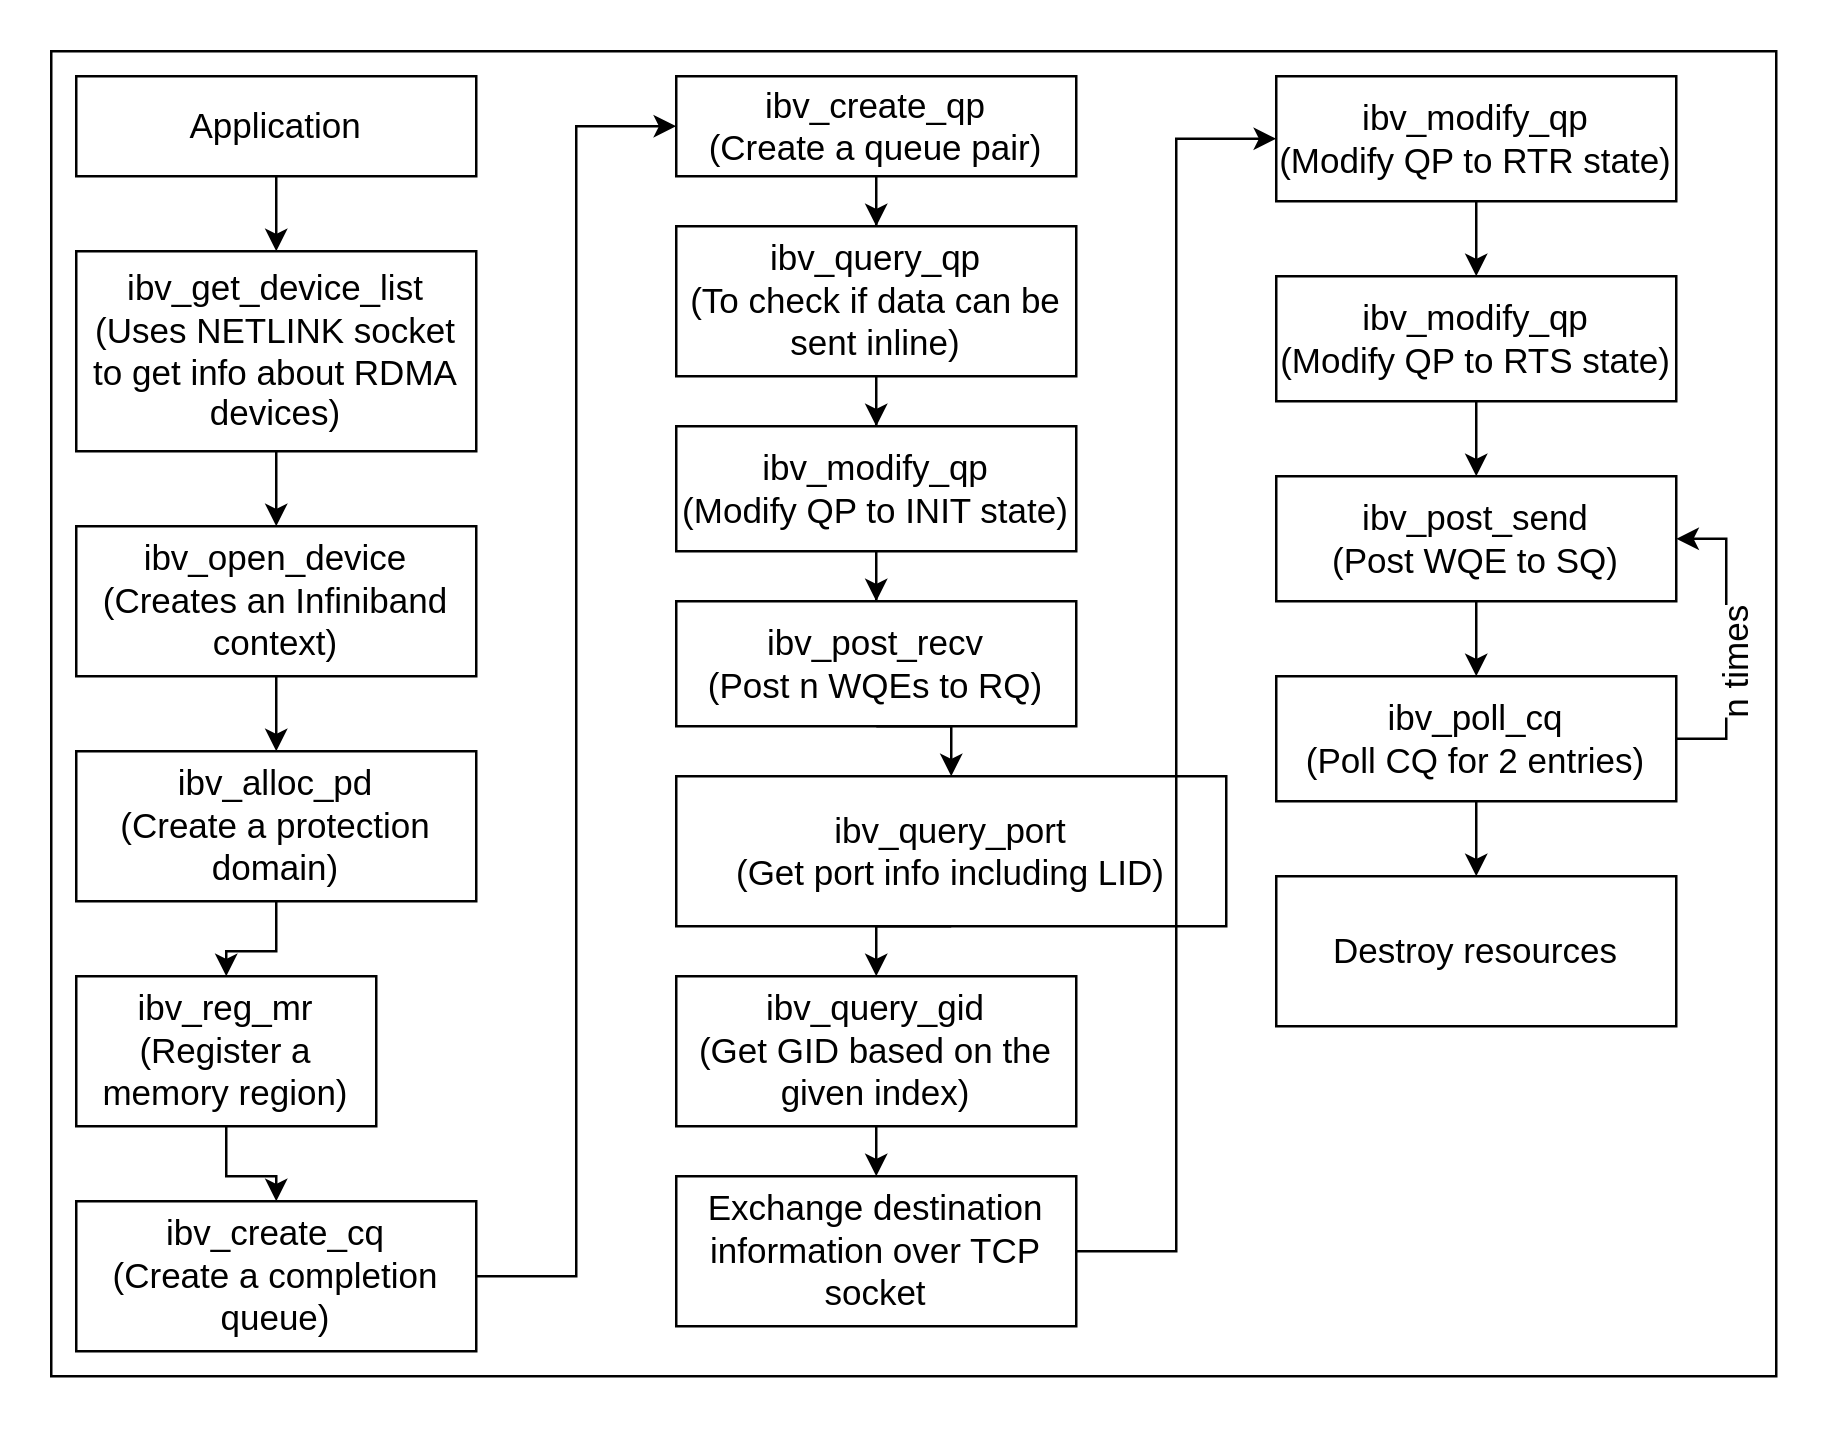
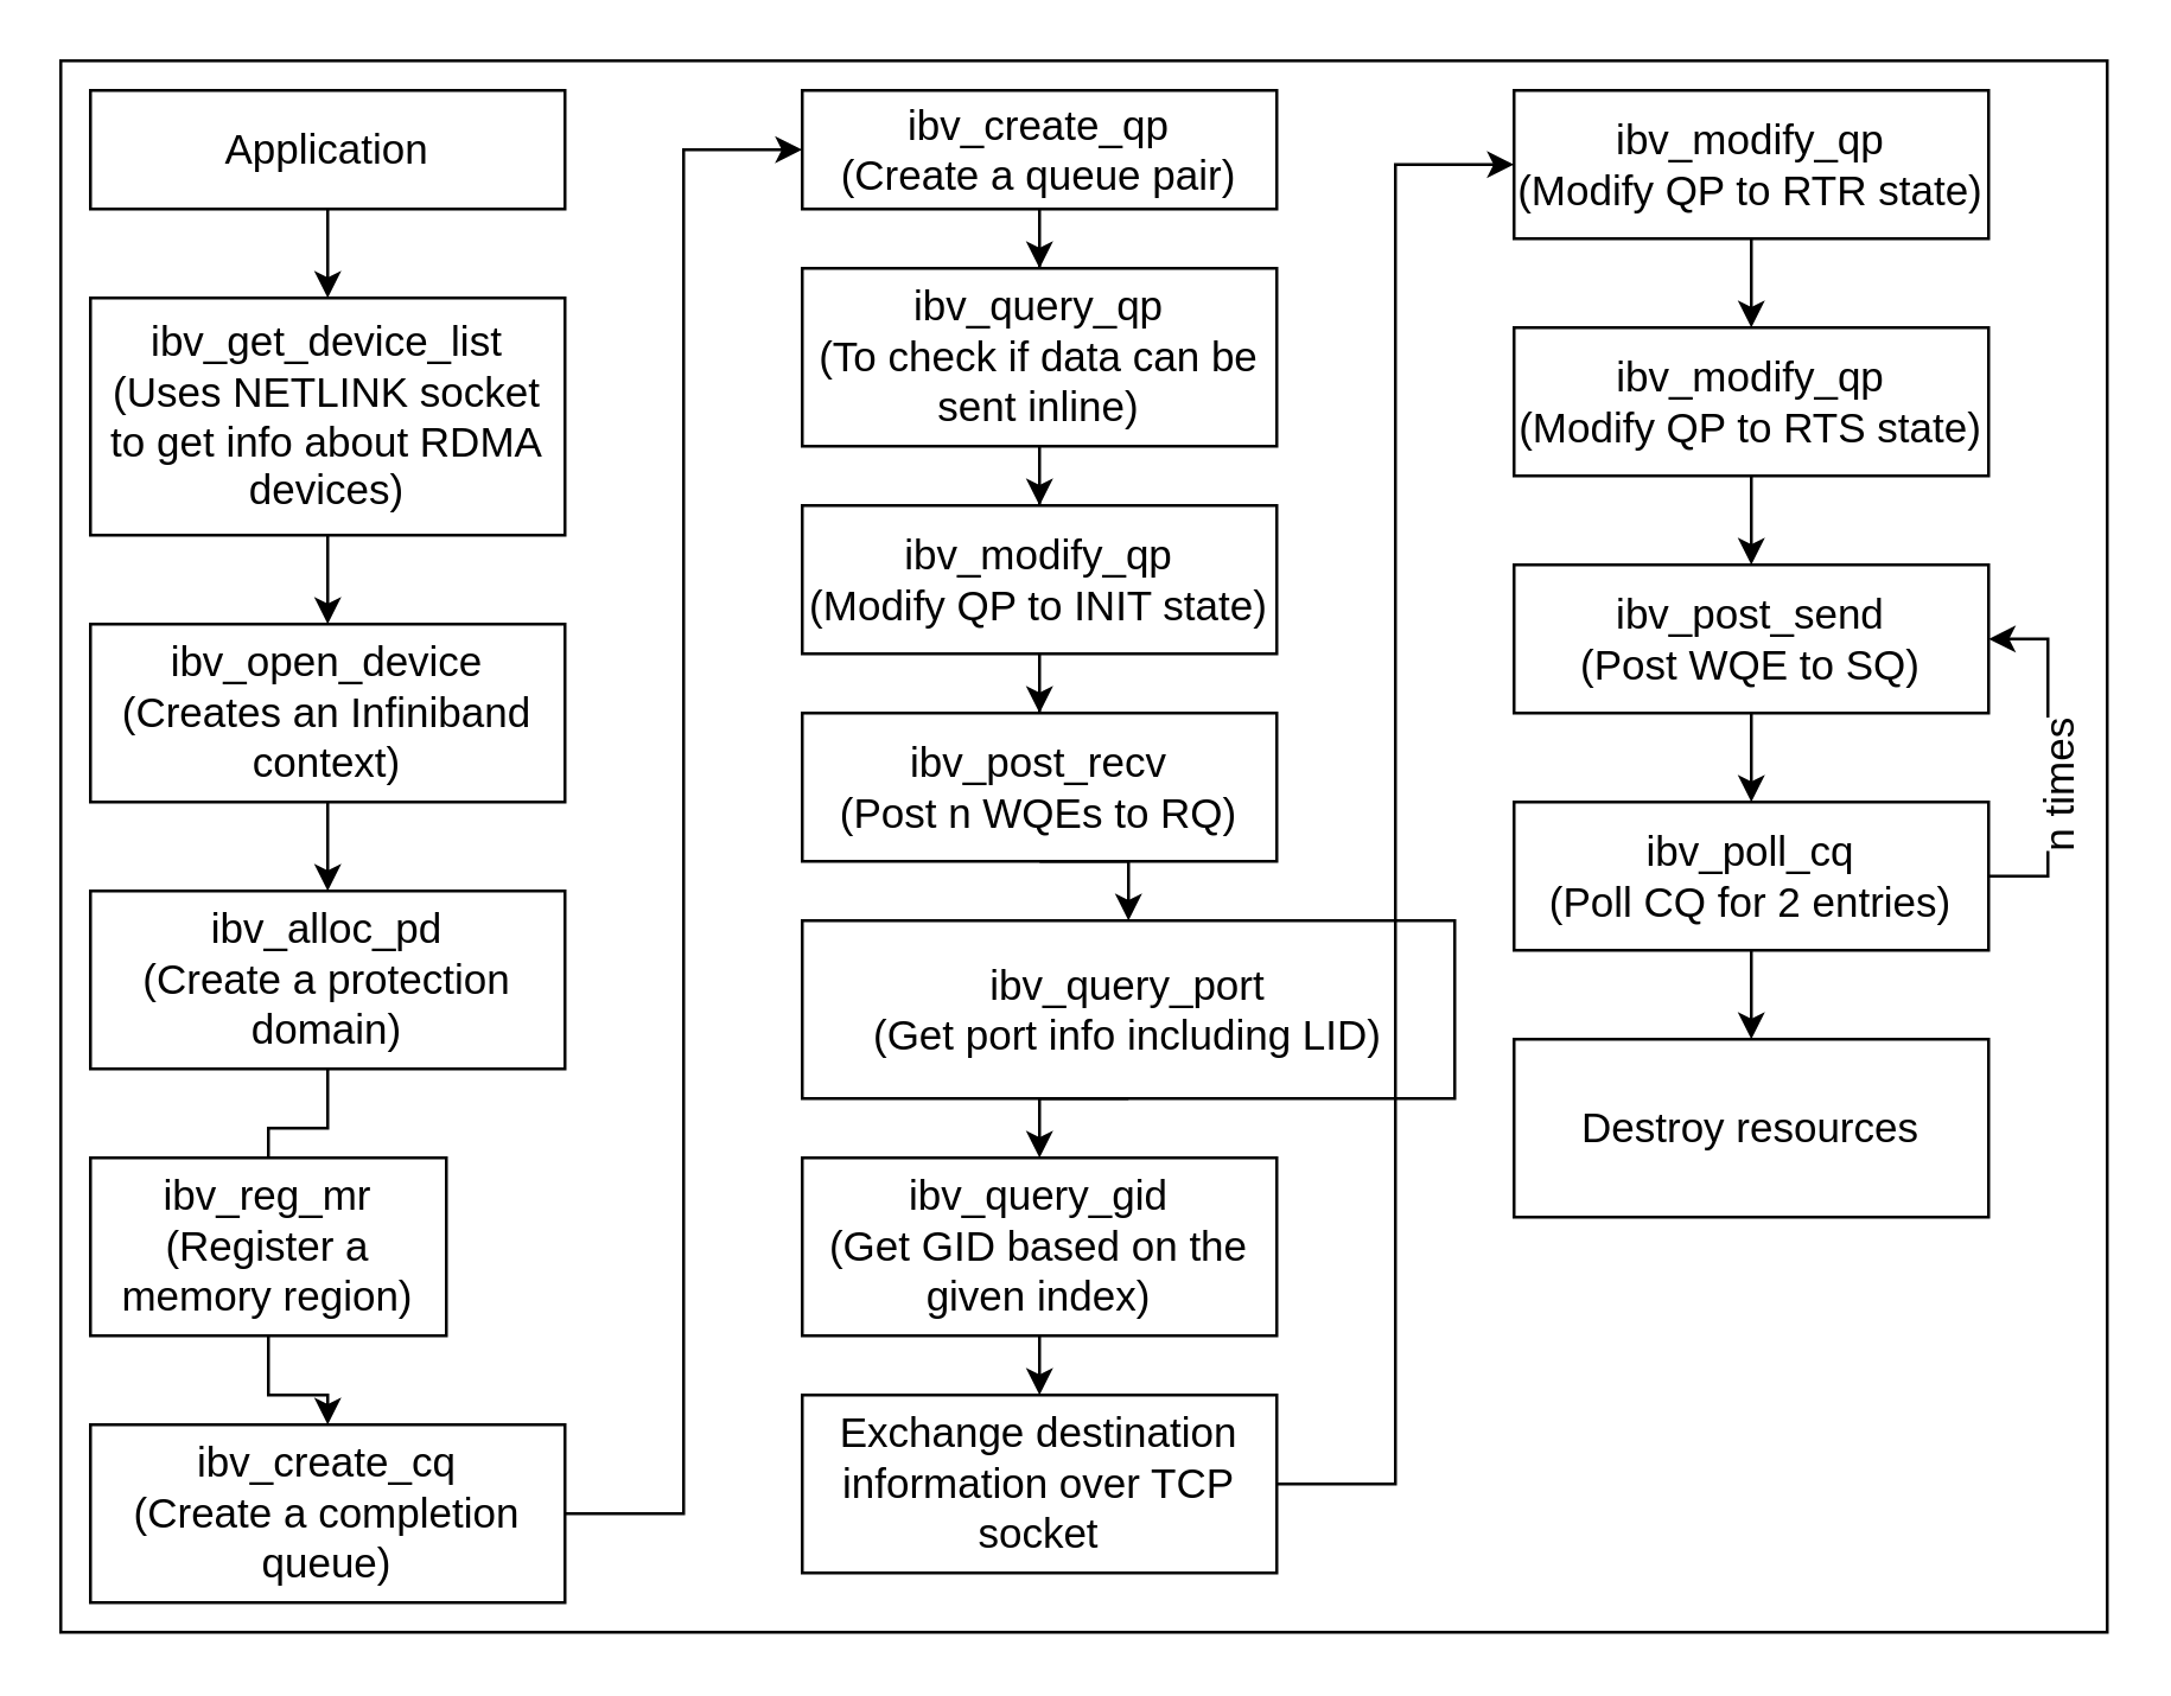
  <mxCell id="0" />
  <mxCell id="1" parent="0" />
  <mxCell id="2" value="" style="rounded=0;whiteSpace=wrap;html=1;fontSize=14;" vertex="1" parent="1"><mxGeometry x="20" y="20" width="690" height="530" as="geometry" /></mxCell>
  <mxCell id="3" value="" style="edgeStyle=orthogonalEdgeStyle;rounded=0;orthogonalLoop=1;jettySize=auto;html=1;fontSize=14;" edge="1" parent="1" source="4" target="6"><mxGeometry relative="1" as="geometry" /></mxCell>
  <mxCell id="4" value="Application" style="rounded=0;whiteSpace=wrap;html=1;fontSize=14;" vertex="1" parent="1"><mxGeometry x="30" y="30" width="160" height="40" as="geometry" /></mxCell>
  <mxCell id="5" value="" style="edgeStyle=orthogonalEdgeStyle;rounded=0;orthogonalLoop=1;jettySize=auto;html=1;fontSize=14;" edge="1" parent="1" source="6" target="8"><mxGeometry relative="1" as="geometry" /></mxCell>
  <mxCell id="6" value="&lt;div&gt;ibv_get_device_list&lt;/div&gt;&lt;div&gt;(Uses NETLINK socket to get info about RDMA devices)&lt;br&gt;&lt;/div&gt;" style="rounded=0;whiteSpace=wrap;html=1;fontSize=14;" vertex="1" parent="1"><mxGeometry x="30" y="100" width="160" height="80" as="geometry" /></mxCell>
  <mxCell id="7" value="" style="edgeStyle=orthogonalEdgeStyle;rounded=0;orthogonalLoop=1;jettySize=auto;html=1;fontSize=14;" edge="1" parent="1" source="8" target="14"><mxGeometry relative="1" as="geometry" /></mxCell>
  <mxCell id="8" value="&lt;div&gt;ibv_open_device&lt;/div&gt;&lt;div&gt;(Creates an Infiniband context)&lt;br&gt;&lt;/div&gt;" style="whiteSpace=wrap;html=1;fontSize=14;" vertex="1" parent="1"><mxGeometry x="30" y="210" width="160" height="60" as="geometry" /></mxCell>
  <mxCell id="9" style="edgeStyle=orthogonalEdgeStyle;rounded=0;orthogonalLoop=1;jettySize=auto;html=1;exitX=1;exitY=0.5;exitDx=0;exitDy=0;entryX=0;entryY=0.5;entryDx=0;entryDy=0;fontSize=14;" edge="1" parent="1" source="10" target="16"><mxGeometry relative="1" as="geometry" /></mxCell>
  <mxCell id="10" value="&lt;div&gt;ibv_create_cq&lt;/div&gt;(Create a completion queue)" style="whiteSpace=wrap;html=1;fontSize=14;" vertex="1" parent="1"><mxGeometry x="30" y="480" width="160" height="60" as="geometry" /></mxCell>
  <mxCell id="11" value="" style="edgeStyle=orthogonalEdgeStyle;rounded=0;orthogonalLoop=1;jettySize=auto;html=1;fontSize=14;" edge="1" parent="1" source="12" target="10"><mxGeometry relative="1" as="geometry" /></mxCell>
  <mxCell id="12" value="&lt;div&gt;ibv_reg_mr&lt;/div&gt;&lt;div&gt;(Register a memory region)&lt;br&gt;&lt;/div&gt;" style="whiteSpace=wrap;html=1;fontSize=14;" vertex="1" parent="1"><mxGeometry x="30" y="390" width="120" height="60" as="geometry" /></mxCell>
- <mxCell id="13" value="" style="edgeStyle=orthogonalEdgeStyle;rounded=0;orthogonalLoop=1;jettySize=auto;html=1;fontSize=14;" edge="1" parent="1" source="14" target="12"><mxGeometry relative="1" as="geometry" /></mxCell>
+ <mxCell id="13" value="" style="edgeStyle=orthogonalEdgeStyle;rounded=0;orthogonalLoop=1;jettySize=auto;html=1;fontSize=14;endArrow=none;" edge="1" parent="1" source="14" target="12"><mxGeometry relative="1" as="geometry" /></mxCell>
  <mxCell id="14" value="&lt;div&gt;ibv_alloc_pd&lt;/div&gt;(Create a protection domain)" style="whiteSpace=wrap;html=1;fontSize=14;" vertex="1" parent="1"><mxGeometry x="30" y="300" width="160" height="60" as="geometry" /></mxCell>
  <mxCell id="15" value="" style="edgeStyle=orthogonalEdgeStyle;rounded=0;orthogonalLoop=1;jettySize=auto;html=1;fontSize=14;" edge="1" parent="1" source="16" target="18"><mxGeometry relative="1" as="geometry" /></mxCell>
  <mxCell id="16" value="&lt;div&gt;ibv_create_qp&lt;/div&gt;&lt;div&gt;(Create a queue pair)&lt;br&gt;&lt;/div&gt;" style="whiteSpace=wrap;html=1;fontSize=14;" vertex="1" parent="1"><mxGeometry x="270" y="30" width="160" height="40" as="geometry" /></mxCell>
  <mxCell id="17" value="" style="edgeStyle=orthogonalEdgeStyle;rounded=0;orthogonalLoop=1;jettySize=auto;html=1;fontSize=14;" edge="1" parent="1" source="18" target="20"><mxGeometry relative="1" as="geometry" /></mxCell>
  <mxCell id="18" value="&lt;div&gt;ibv_query_qp&lt;/div&gt;(To check if data can be sent inline)" style="whiteSpace=wrap;html=1;fontSize=14;" vertex="1" parent="1"><mxGeometry x="270" y="90" width="160" height="60" as="geometry" /></mxCell>
  <mxCell id="19" value="" style="edgeStyle=orthogonalEdgeStyle;rounded=0;orthogonalLoop=1;jettySize=auto;html=1;fontSize=14;" edge="1" parent="1" source="20" target="22"><mxGeometry relative="1" as="geometry" /></mxCell>
  <mxCell id="20" value="&lt;div&gt;ibv_modify_qp&lt;/div&gt;(Modify QP to INIT state)" style="whiteSpace=wrap;html=1;fontSize=14;" vertex="1" parent="1"><mxGeometry x="270" y="170" width="160" height="50" as="geometry" /></mxCell>
  <mxCell id="21" style="edgeStyle=orthogonalEdgeStyle;rounded=0;orthogonalLoop=1;jettySize=auto;html=1;exitX=0.5;exitY=1;exitDx=0;exitDy=0;entryX=0.5;entryY=0;entryDx=0;entryDy=0;fontSize=14;" edge="1" parent="1" source="22" target="24"><mxGeometry relative="1" as="geometry" /></mxCell>
  <mxCell id="22" value="&lt;div&gt;ibv_post_recv&lt;/div&gt;(Post n WQEs to RQ)" style="whiteSpace=wrap;html=1;fontSize=14;" vertex="1" parent="1"><mxGeometry x="270" y="240" width="160" height="50" as="geometry" /></mxCell>
  <mxCell id="23" style="edgeStyle=orthogonalEdgeStyle;rounded=0;orthogonalLoop=1;jettySize=auto;html=1;exitX=0.5;exitY=1;exitDx=0;exitDy=0;entryX=0.5;entryY=0;entryDx=0;entryDy=0;fontSize=14;" edge="1" parent="1" source="24" target="26"><mxGeometry relative="1" as="geometry" /></mxCell>
  <mxCell id="24" value="&lt;div&gt;ibv_query_port&lt;/div&gt;&lt;div&gt;(Get port info including LID)&lt;br&gt;&lt;/div&gt;" style="whiteSpace=wrap;html=1;fontSize=14;" vertex="1" parent="1"><mxGeometry x="270" y="310" width="220" height="60" as="geometry" /></mxCell>
  <mxCell id="25" style="edgeStyle=orthogonalEdgeStyle;rounded=0;orthogonalLoop=1;jettySize=auto;html=1;exitX=0.5;exitY=1;exitDx=0;exitDy=0;entryX=0.5;entryY=0;entryDx=0;entryDy=0;fontSize=14;" edge="1" parent="1" source="26" target="28"><mxGeometry relative="1" as="geometry" /></mxCell>
  <mxCell id="26" value="&lt;div&gt;ibv_query_gid&lt;/div&gt;&lt;div&gt;(Get GID based on the given index)&lt;br&gt;&lt;/div&gt;" style="whiteSpace=wrap;html=1;fontSize=14;" vertex="1" parent="1"><mxGeometry x="270" y="390" width="160" height="60" as="geometry" /></mxCell>
  <mxCell id="27" style="edgeStyle=orthogonalEdgeStyle;rounded=0;orthogonalLoop=1;jettySize=auto;html=1;entryX=0;entryY=0.5;entryDx=0;entryDy=0;fontSize=14;" edge="1" parent="1" source="28" target="30"><mxGeometry relative="1" as="geometry" /></mxCell>
  <mxCell id="28" value="Exchange destination information over TCP socket" style="whiteSpace=wrap;html=1;fontSize=14;" vertex="1" parent="1"><mxGeometry x="270" y="470" width="160" height="60" as="geometry" /></mxCell>
  <mxCell id="29" value="" style="edgeStyle=orthogonalEdgeStyle;rounded=0;orthogonalLoop=1;jettySize=auto;html=1;fontSize=14;" edge="1" parent="1" source="30" target="32"><mxGeometry relative="1" as="geometry" /></mxCell>
  <mxCell id="30" value="&lt;div&gt;ibv_modify_qp&lt;/div&gt;(Modify QP to RTR state)" style="whiteSpace=wrap;html=1;fontSize=14;" vertex="1" parent="1"><mxGeometry x="510" y="30" width="160" height="50" as="geometry" /></mxCell>
  <mxCell id="31" value="" style="edgeStyle=orthogonalEdgeStyle;rounded=0;orthogonalLoop=1;jettySize=auto;html=1;fontSize=14;" edge="1" parent="1" source="32" target="34"><mxGeometry relative="1" as="geometry" /></mxCell>
  <mxCell id="32" value="&lt;div&gt;ibv_modify_qp&lt;/div&gt;(Modify QP to RTS state)" style="whiteSpace=wrap;html=1;fontSize=14;" vertex="1" parent="1"><mxGeometry x="510" y="110" width="160" height="50" as="geometry" /></mxCell>
  <mxCell id="33" value="" style="edgeStyle=orthogonalEdgeStyle;rounded=0;orthogonalLoop=1;jettySize=auto;html=1;fontSize=14;" edge="1" parent="1" source="34" target="38"><mxGeometry relative="1" as="geometry" /></mxCell>
  <mxCell id="34" value="&lt;div&gt;ibv_post_send&lt;/div&gt;(Post WQE to SQ)" style="whiteSpace=wrap;html=1;fontSize=14;" vertex="1" parent="1"><mxGeometry x="510" y="190" width="160" height="50" as="geometry" /></mxCell>
  <mxCell id="35" style="edgeStyle=orthogonalEdgeStyle;rounded=0;orthogonalLoop=1;jettySize=auto;html=1;exitX=1;exitY=0.5;exitDx=0;exitDy=0;entryX=1;entryY=0.5;entryDx=0;entryDy=0;fontSize=14;" edge="1" parent="1" source="38" target="34"><mxGeometry relative="1" as="geometry" /></mxCell>
  <mxCell id="36" value="&lt;div&gt;n times&lt;/div&gt;" style="edgeLabel;html=1;align=center;verticalAlign=middle;resizable=0;points=[];fontSize=14;rotation=-90;" vertex="1" connectable="0" parent="35"><mxGeometry x="-0.183" y="-3" relative="1" as="geometry"><mxPoint as="offset" /></mxGeometry></mxCell>
  <mxCell id="37" value="" style="edgeStyle=orthogonalEdgeStyle;rounded=0;orthogonalLoop=1;jettySize=auto;html=1;fontSize=14;" edge="1" parent="1" source="38" target="39"><mxGeometry relative="1" as="geometry" /></mxCell>
  <mxCell id="38" value="&lt;div&gt;ibv_poll_cq&lt;/div&gt;&lt;div&gt;(Poll CQ for 2 entries)&lt;br&gt;&lt;/div&gt;" style="whiteSpace=wrap;html=1;fontSize=14;" vertex="1" parent="1"><mxGeometry x="510" y="270" width="160" height="50" as="geometry" /></mxCell>
  <mxCell id="39" value="Destroy resources" style="whiteSpace=wrap;html=1;fontSize=14;" vertex="1" parent="1"><mxGeometry x="510" y="350" width="160" height="60" as="geometry" /></mxCell>
